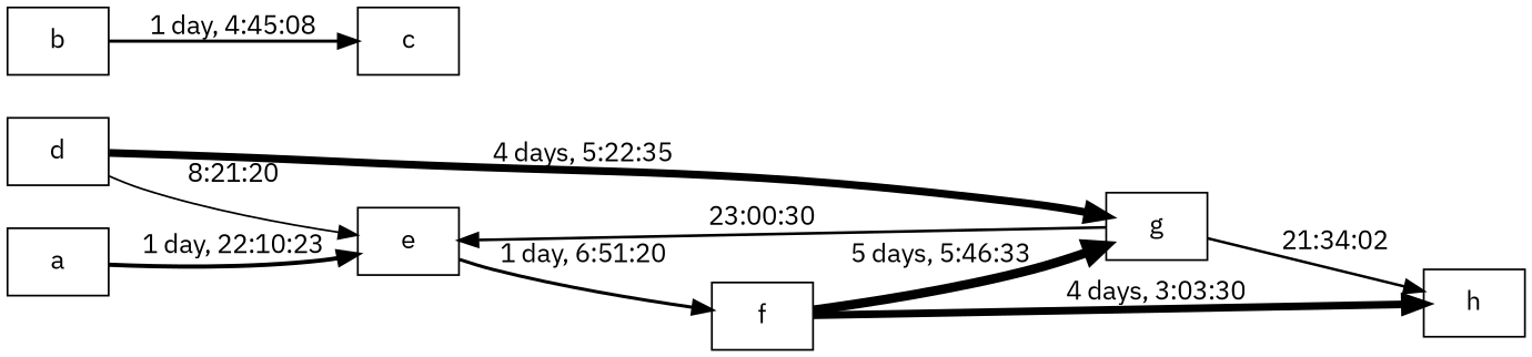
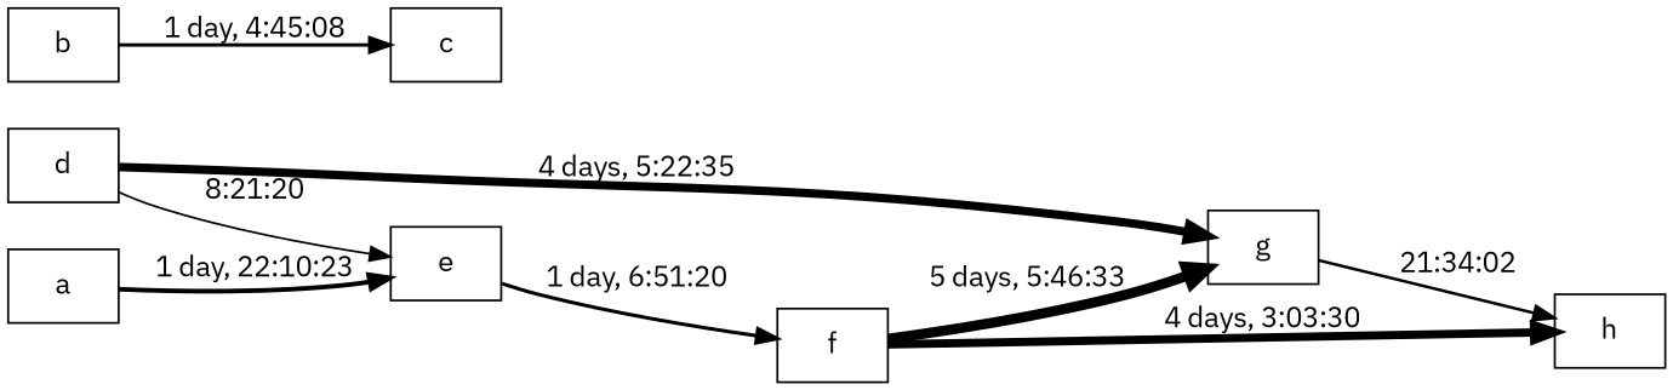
  digraph {
    fontname="IBM Plex Sans"
    rankdir=LR
    node [fontname="IBM Plex Sans" shape=box]
    edge [fontname="IBM Plex Sans"]
    a
    e
    b
    c
    d
    g
    f
    h
    a -> e [label="1 day, 22:10:23" penwidth=2.2882783354190668]
    e -> f [label="1 day, 6:51:20" penwidth=1.7664774918206916]
    b -> c [label="1 day, 4:45:08" penwidth=1.6948260403630833]
    d -> e [label="8:21:20" penwidth=1.0]
    d -> g [label="4 days, 5:22:35" penwidth=4.168816667573507]
-   g -> e [label="23:00:30" penwidth=1.4991566381918702]
    g -> h [label="21:34:02" penwidth=1.4500642279750091]
    f -> g [label="5 days, 5:46:33" penwidth=5.0]
    f -> h [label="4 days, 3:03:30" penwidth=4.089850560545807]
  }
